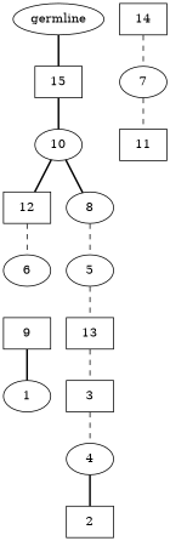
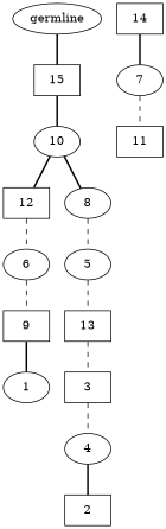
  graph {
    rankdir=UD
    splines=line
    node [shape=ellipse]
    edge [style=dashed]
    n1 [label=germline]
    n2 [label=15 shape=box]
    n3 [label=10]
    n4 [label=12 shape=box]
    n5 [label=8]
    n6 [label=6]
    n7 [label=5]
    n8 [label=14 shape=box]
    n9 [label=7]
    n10 [label=9 shape=box]
    n11 [label=1]
    n12 [label=13 shape=box]
    n13 [label=3 shape=box]
    n14 [label=4]
    n15 [label=2 shape=box]
    n16 [label=11 shape=box]
    n1 -- n2 [style=bold]
    n2 -- n3 [style=bold]
    n3 -- n4 [style=bold]
    n3 -- n5 [style=bold]
    n4 -- n6
    n5 -- n7
+   n6 -- n10
    n7 -- n12
-   n8 -- n9
+   n8 -- n9 [style=bold]
    n9 -- n16
    n10 -- n11 [style=bold]
    n12 -- n13
    n13 -- n14
    n14 -- n15 [style=bold]
  }
